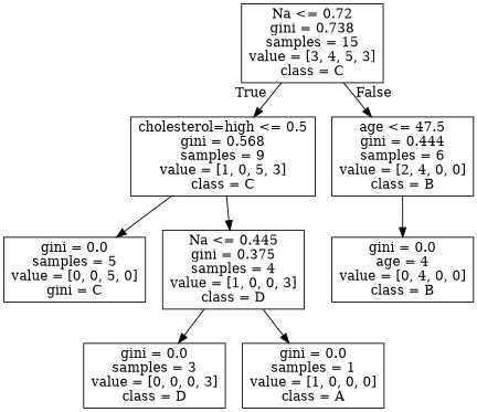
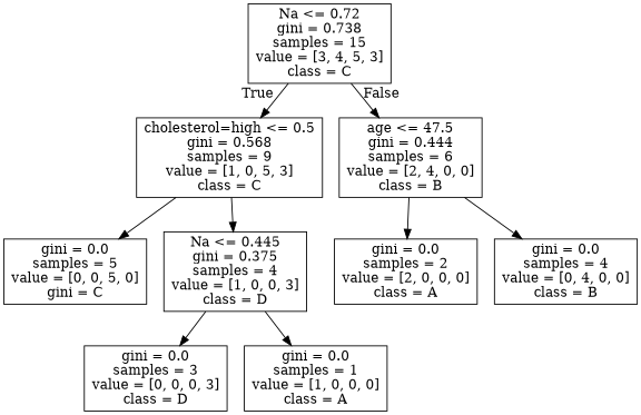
  digraph {
    node [shape=box]
    n1 [label="Na <= 0.72\ngini = 0.738\nsamples = 15\nvalue = [3, 4, 5, 3]\nclass = C"]
    n2 [label="cholesterol=high <= 0.5\ngini = 0.568\nsamples = 9\nvalue = [1, 0, 5, 3]\nclass = C"]
    n3 [label="age <= 47.5\ngini = 0.444\nsamples = 6\nvalue = [2, 4, 0, 0]\nclass = B"]
    n4 [label="gini = 0.0\nsamples = 5\nvalue = [0, 0, 5, 0]\ngini = C"]
    n5 [label="Na <= 0.445\ngini = 0.375\nsamples = 4\nvalue = [1, 0, 0, 3]\nclass = D"]
-   n7 [label="gini = 0.0\nage = 4\nvalue = [0, 4, 0, 0]\nclass = B"]
+   n6 [label="gini = 0.0\nsamples = 2\nvalue = [2, 0, 0, 0]\nclass = A"]
+   n7 [label="gini = 0.0\nsamples = 4\nvalue = [0, 4, 0, 0]\nclass = B"]
    n8 [label="gini = 0.0\nsamples = 3\nvalue = [0, 0, 0, 3]\nclass = D"]
    n9 [label="gini = 0.0\nsamples = 1\nvalue = [1, 0, 0, 0]\nclass = A"]
    n1 -> n2 [headlabel=True labelangle=45 labeldistance=2.5]
    n1 -> n3 [headlabel=False labelangle=-45 labeldistance=2.5]
    n2 -> n4
    n2 -> n5
+   n3 -> n6
    n3 -> n7
    n5 -> n8
    n5 -> n9
  }
